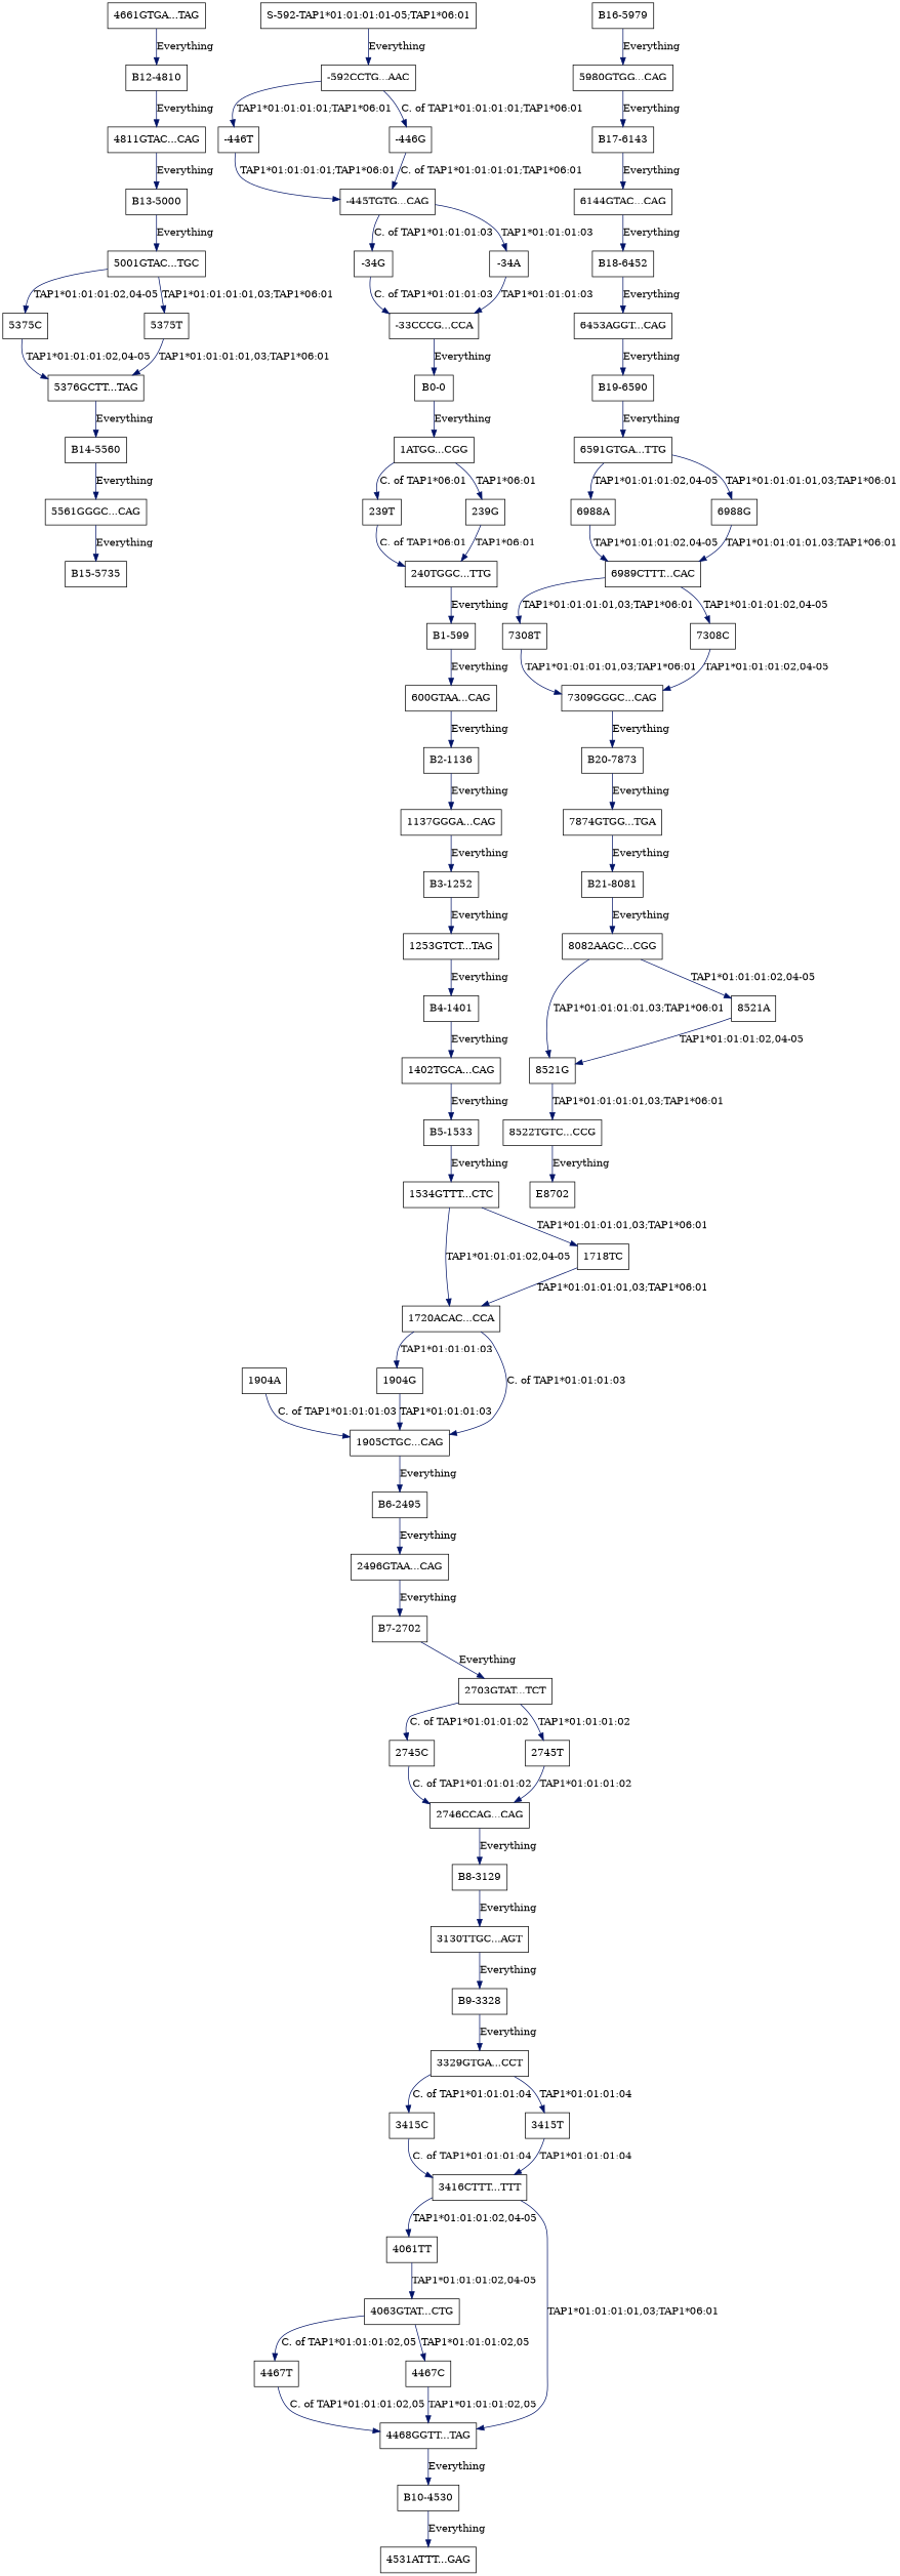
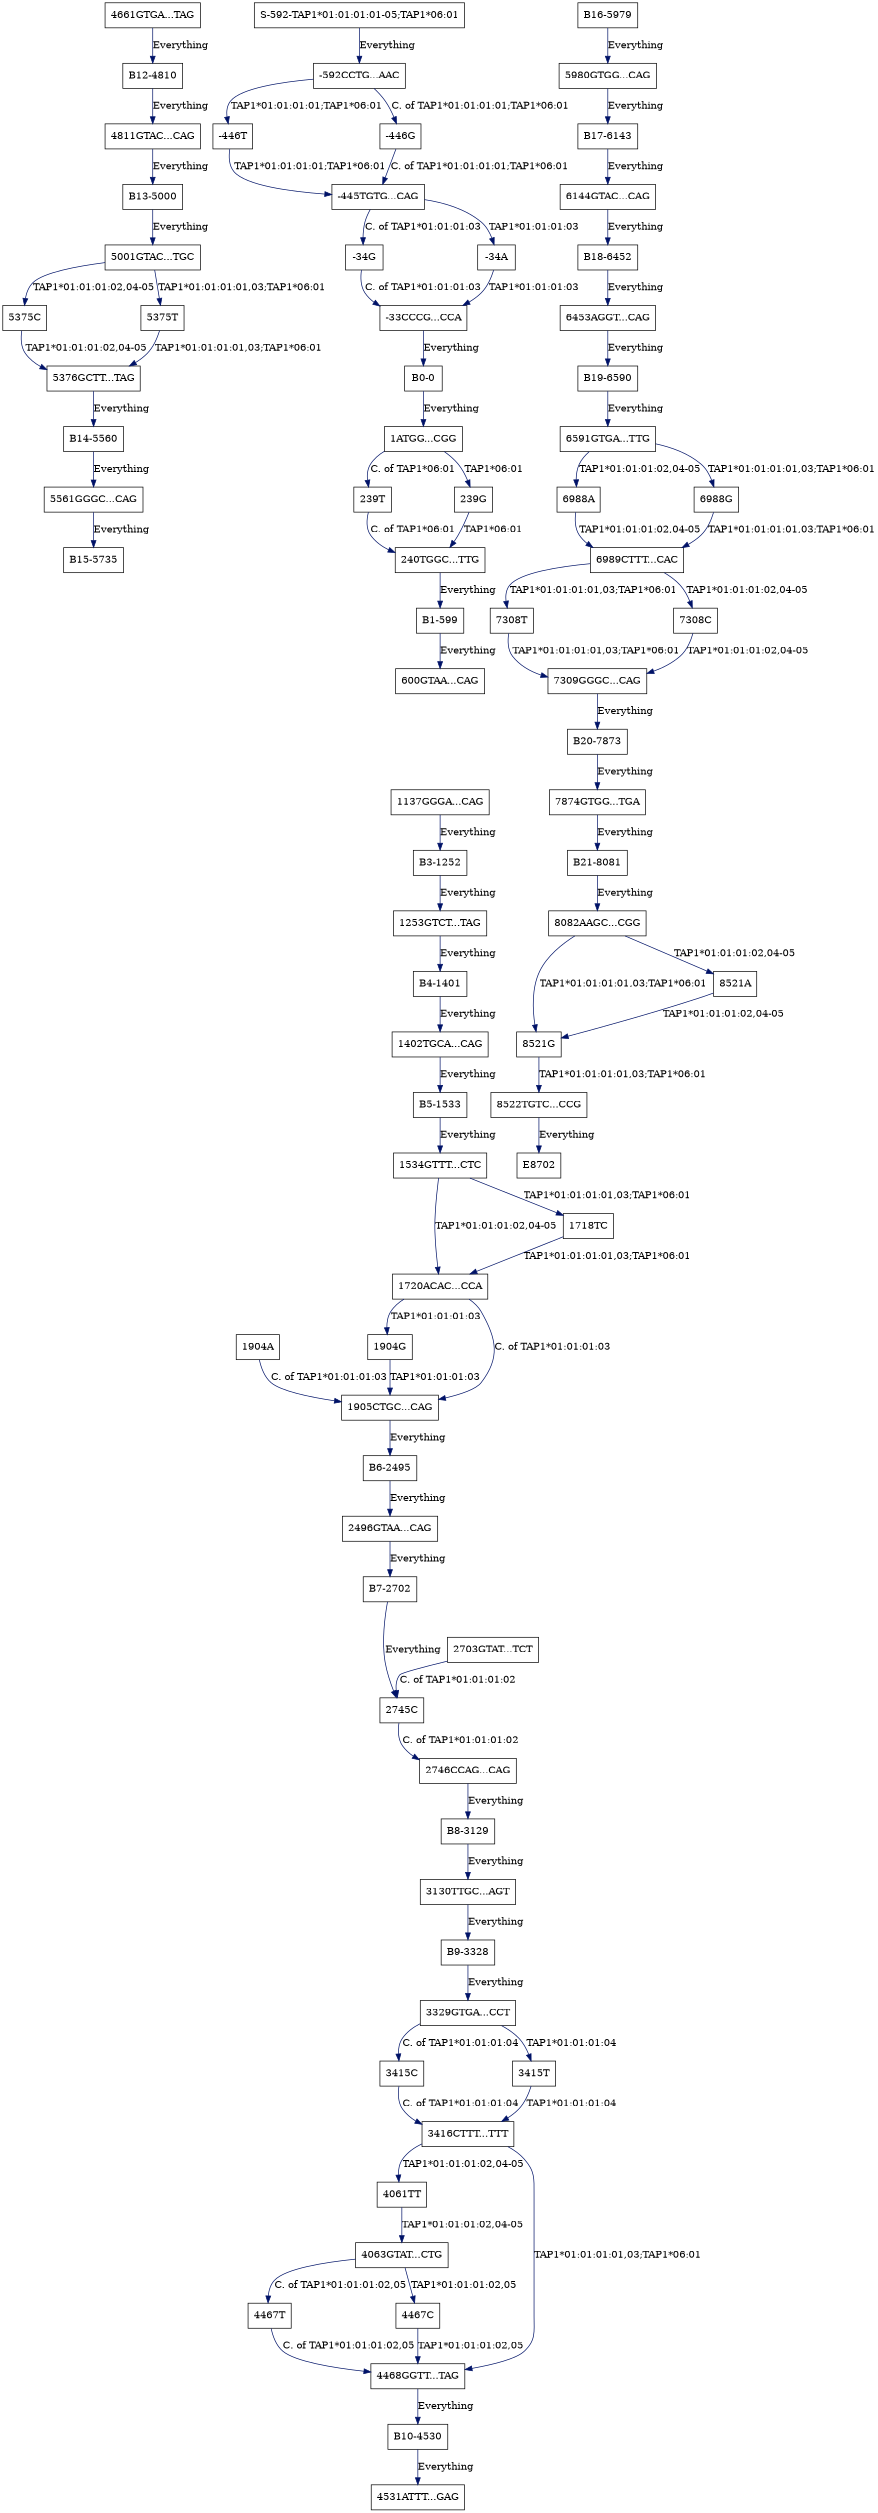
  digraph {
    node [shape=box]
    edge [color="#001267"]
    "5375C"
    "5376GCTT...TAG"
    "B14-5560"
    "B5-1533"
    "1534GTTT...CTC"
    "1720ACAC...CCA"
    "1718TC"
    "6591GTGA...TTG"
    "6988A"
    "6988G"
    "6989CTTT...CAC"
    "8082AAGC...CGG"
    "8521G"
    "8521A"
    "8522TGTC...CCG"
    "-34G"
    "-33CCCG...CCA"
    "B0-0"
    "7308T"
    "7309GGGC...CAG"
    "B20-7873"
    "5561GGGC...CAG"
    "B15-5735"
    "-592CCTG...AAC"
    "-446T"
    "-446G"
    "-445TGTG...CAG"
    "-34A"
    "240TGGC...TTG"
    "B1-599"
    "600GTAA...CAG"
    "B21-8081"
    "4661GTGA...TAG"
    "B12-4810"
    "4811GTAC...CAG"
    "7308C"
    "239T"
    "2745C"
    "2746CCAG...CAG"
    "B8-3129"
    "4061TT"
    "4063GTAT...CTG"
    "4467T"
    "4467C"
    "5980GTGG...CAG"
    "B17-6143"
    "6144GTAC...CAG"
    "1253GTCT...TAG"
    "B4-1401"
    "1402TGCA...CAG"
-   "B2-1136"
    "1137GGGA...CAG"
    E8702
    "7874GTGG...TGA"
    "S-592-TAP1*01:01:01:01-05;TAP1*06:01"
    "B18-6452"
    "6453AGGT...CAG"
    "B19-6590"
    "3416CTTT...TTT"
    "4468GGTT...TAG"
    "3329GTGA...CCT"
    "3415C"
    "3415T"
    "5001GTAC...TGC"
    "5375T"
    "B16-5979"
    "1904G"
    "1905CTGC...CAG"
    "B6-2495"
    "B13-5000"
-   "2745T"
    "B10-4530"
    "B3-1252"
    "3130TTGC...AGT"
    "B9-3328"
    "2496GTAA...CAG"
    "B7-2702"
    "2703GTAT...TCT"
    "1ATGG...CGG"
    "239G"
    "1904A"
    "4531ATTT...GAG"
    "5375C" -> "5376GCTT...TAG" [label="TAP1*01:01:01:02,04-05"]
    "5376GCTT...TAG" -> "B14-5560" [label=Everything]
    "B14-5560" -> "5561GGGC...CAG" [label=Everything]
    "B5-1533" -> "1534GTTT...CTC" [label=Everything]
    "1534GTTT...CTC" -> "1720ACAC...CCA" [label="TAP1*01:01:01:02,04-05"]
    "1534GTTT...CTC" -> "1718TC" [label="TAP1*01:01:01:01,03;TAP1*06:01"]
    "1720ACAC...CCA" -> "1904G" [label="TAP1*01:01:01:03"]
    "1720ACAC...CCA" -> "1905CTGC...CAG" [label="C. of TAP1*01:01:01:03"]
    "1718TC" -> "1720ACAC...CCA" [label="TAP1*01:01:01:01,03;TAP1*06:01"]
    "6591GTGA...TTG" -> "6988A" [label="TAP1*01:01:01:02,04-05"]
    "6591GTGA...TTG" -> "6988G" [label="TAP1*01:01:01:01,03;TAP1*06:01"]
    "6988A" -> "6989CTTT...CAC" [label="TAP1*01:01:01:02,04-05"]
    "6988G" -> "6989CTTT...CAC" [label="TAP1*01:01:01:01,03;TAP1*06:01"]
    "6989CTTT...CAC" -> "7308T" [label="TAP1*01:01:01:01,03;TAP1*06:01"]
    "6989CTTT...CAC" -> "7308C" [label="TAP1*01:01:01:02,04-05"]
    "8082AAGC...CGG" -> "8521G" [label="TAP1*01:01:01:01,03;TAP1*06:01"]
    "8082AAGC...CGG" -> "8521A" [label="TAP1*01:01:01:02,04-05"]
    "8521G" -> "8522TGTC...CCG" [label="TAP1*01:01:01:01,03;TAP1*06:01"]
    "8521A" -> "8521G" [label="TAP1*01:01:01:02,04-05"]
    "8522TGTC...CCG" -> E8702 [label=Everything]
    "-34G" -> "-33CCCG...CCA" [label="C. of TAP1*01:01:01:03"]
    "-33CCCG...CCA" -> "B0-0" [label=Everything]
    "B0-0" -> "1ATGG...CGG" [label=Everything]
    "7308T" -> "7309GGGC...CAG" [label="TAP1*01:01:01:01,03;TAP1*06:01"]
    "7309GGGC...CAG" -> "B20-7873" [label=Everything]
    "B20-7873" -> "7874GTGG...TGA" [label=Everything]
    "5561GGGC...CAG" -> "B15-5735" [label=Everything]
    "-592CCTG...AAC" -> "-446T" [label="TAP1*01:01:01:01;TAP1*06:01"]
    "-592CCTG...AAC" -> "-446G" [label="C. of TAP1*01:01:01:01;TAP1*06:01"]
    "-446T" -> "-445TGTG...CAG" [label="TAP1*01:01:01:01;TAP1*06:01"]
    "-446G" -> "-445TGTG...CAG" [label="C. of TAP1*01:01:01:01;TAP1*06:01"]
    "-445TGTG...CAG" -> "-34G" [label="C. of TAP1*01:01:01:03"]
    "-445TGTG...CAG" -> "-34A" [label="TAP1*01:01:01:03"]
    "-34A" -> "-33CCCG...CCA" [label="TAP1*01:01:01:03"]
    "240TGGC...TTG" -> "B1-599" [label=Everything]
    "B1-599" -> "600GTAA...CAG" [label=Everything]
-   "600GTAA...CAG" -> "B2-1136" [label=Everything]
    "B21-8081" -> "8082AAGC...CGG" [label=Everything]
    "4661GTGA...TAG" -> "B12-4810" [label=Everything]
    "B12-4810" -> "4811GTAC...CAG" [label=Everything]
    "4811GTAC...CAG" -> "B13-5000" [label=Everything]
    "7308C" -> "7309GGGC...CAG" [label="TAP1*01:01:01:02,04-05"]
    "239T" -> "240TGGC...TTG" [label="C. of TAP1*06:01"]
    "2745C" -> "2746CCAG...CAG" [label="C. of TAP1*01:01:01:02"]
    "2746CCAG...CAG" -> "B8-3129" [label=Everything]
    "B8-3129" -> "3130TTGC...AGT" [label=Everything]
    "4061TT" -> "4063GTAT...CTG" [label="TAP1*01:01:01:02,04-05"]
    "4063GTAT...CTG" -> "4467T" [label="C. of TAP1*01:01:01:02,05"]
    "4063GTAT...CTG" -> "4467C" [label="TAP1*01:01:01:02,05"]
    "4467T" -> "4468GGTT...TAG" [label="C. of TAP1*01:01:01:02,05"]
    "4467C" -> "4468GGTT...TAG" [label="TAP1*01:01:01:02,05"]
    "5980GTGG...CAG" -> "B17-6143" [label=Everything]
    "B17-6143" -> "6144GTAC...CAG" [label=Everything]
    "6144GTAC...CAG" -> "B18-6452" [label=Everything]
    "1253GTCT...TAG" -> "B4-1401" [label=Everything]
    "B4-1401" -> "1402TGCA...CAG" [label=Everything]
    "1402TGCA...CAG" -> "B5-1533" [label=Everything]
-   "B2-1136" -> "1137GGGA...CAG" [label=Everything]
    "1137GGGA...CAG" -> "B3-1252" [label=Everything]
    "7874GTGG...TGA" -> "B21-8081" [label=Everything]
    "S-592-TAP1*01:01:01:01-05;TAP1*06:01" -> "-592CCTG...AAC" [label=Everything]
    "B18-6452" -> "6453AGGT...CAG" [label=Everything]
    "6453AGGT...CAG" -> "B19-6590" [label=Everything]
    "B19-6590" -> "6591GTGA...TTG" [label=Everything]
    "3416CTTT...TTT" -> "4061TT" [label="TAP1*01:01:01:02,04-05"]
    "3416CTTT...TTT" -> "4468GGTT...TAG" [label="TAP1*01:01:01:01,03;TAP1*06:01"]
    "4468GGTT...TAG" -> "B10-4530" [label=Everything]
    "3329GTGA...CCT" -> "3415C" [label="C. of TAP1*01:01:01:04"]
    "3329GTGA...CCT" -> "3415T" [label="TAP1*01:01:01:04"]
    "3415C" -> "3416CTTT...TTT" [label="C. of TAP1*01:01:01:04"]
    "3415T" -> "3416CTTT...TTT" [label="TAP1*01:01:01:04"]
    "5001GTAC...TGC" -> "5375C" [label="TAP1*01:01:01:02,04-05"]
    "5001GTAC...TGC" -> "5375T" [label="TAP1*01:01:01:01,03;TAP1*06:01"]
    "5375T" -> "5376GCTT...TAG" [label="TAP1*01:01:01:01,03;TAP1*06:01"]
    "B16-5979" -> "5980GTGG...CAG" [label=Everything]
    "1904G" -> "1905CTGC...CAG" [label="TAP1*01:01:01:03"]
    "1905CTGC...CAG" -> "B6-2495" [label=Everything]
    "B6-2495" -> "2496GTAA...CAG" [label=Everything]
    "B13-5000" -> "5001GTAC...TGC" [label=Everything]
-   "2745T" -> "2746CCAG...CAG" [label="TAP1*01:01:01:02"]
    "B10-4530" -> "4531ATTT...GAG" [label=Everything]
    "B3-1252" -> "1253GTCT...TAG" [label=Everything]
    "3130TTGC...AGT" -> "B9-3328" [label=Everything]
    "B9-3328" -> "3329GTGA...CCT" [label=Everything]
    "2496GTAA...CAG" -> "B7-2702" [label=Everything]
-   "B7-2702" -> "2703GTAT...TCT" [label=Everything]
+   "B7-2702" -> "2745C" [label=Everything]
    "2703GTAT...TCT" -> "2745C" [label="C. of TAP1*01:01:01:02"]
-   "2703GTAT...TCT" -> "2745T" [label="TAP1*01:01:01:02"]
    "1ATGG...CGG" -> "239T" [label="C. of TAP1*06:01"]
    "1ATGG...CGG" -> "239G" [label="TAP1*06:01"]
    "239G" -> "240TGGC...TTG" [label="TAP1*06:01"]
    "1904A" -> "1905CTGC...CAG" [label="C. of TAP1*01:01:01:03"]
  }
